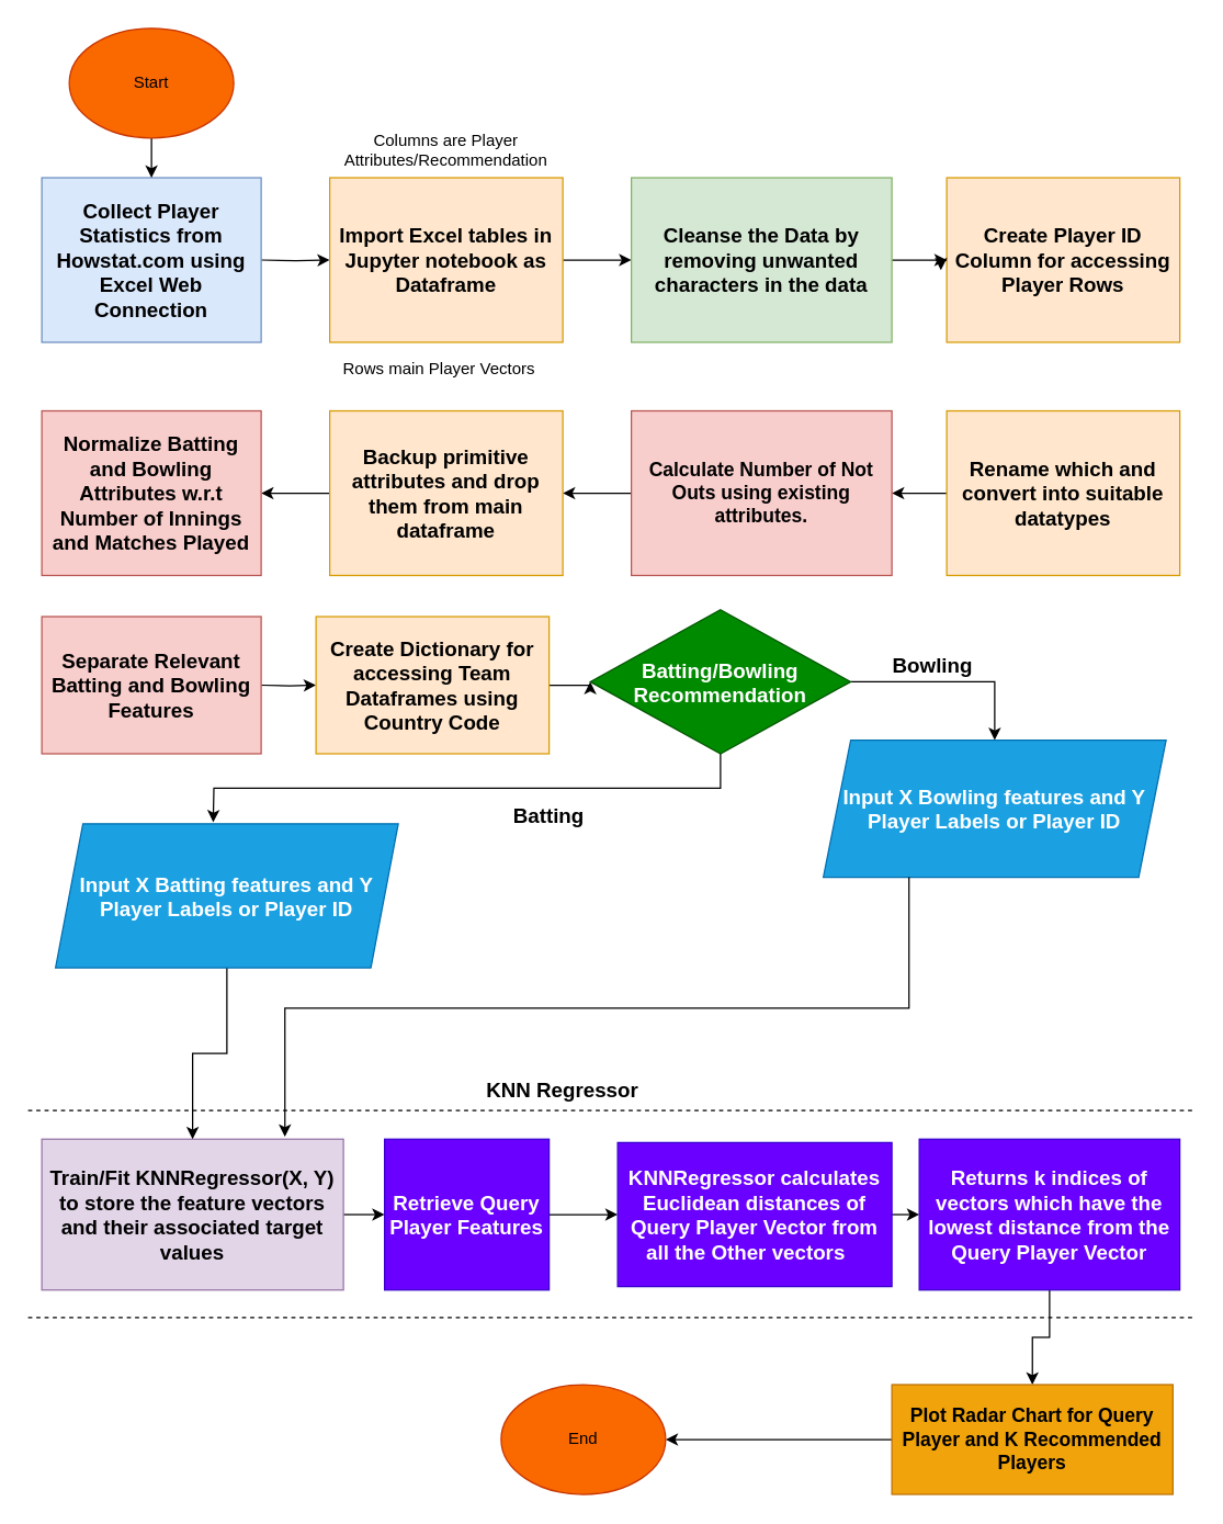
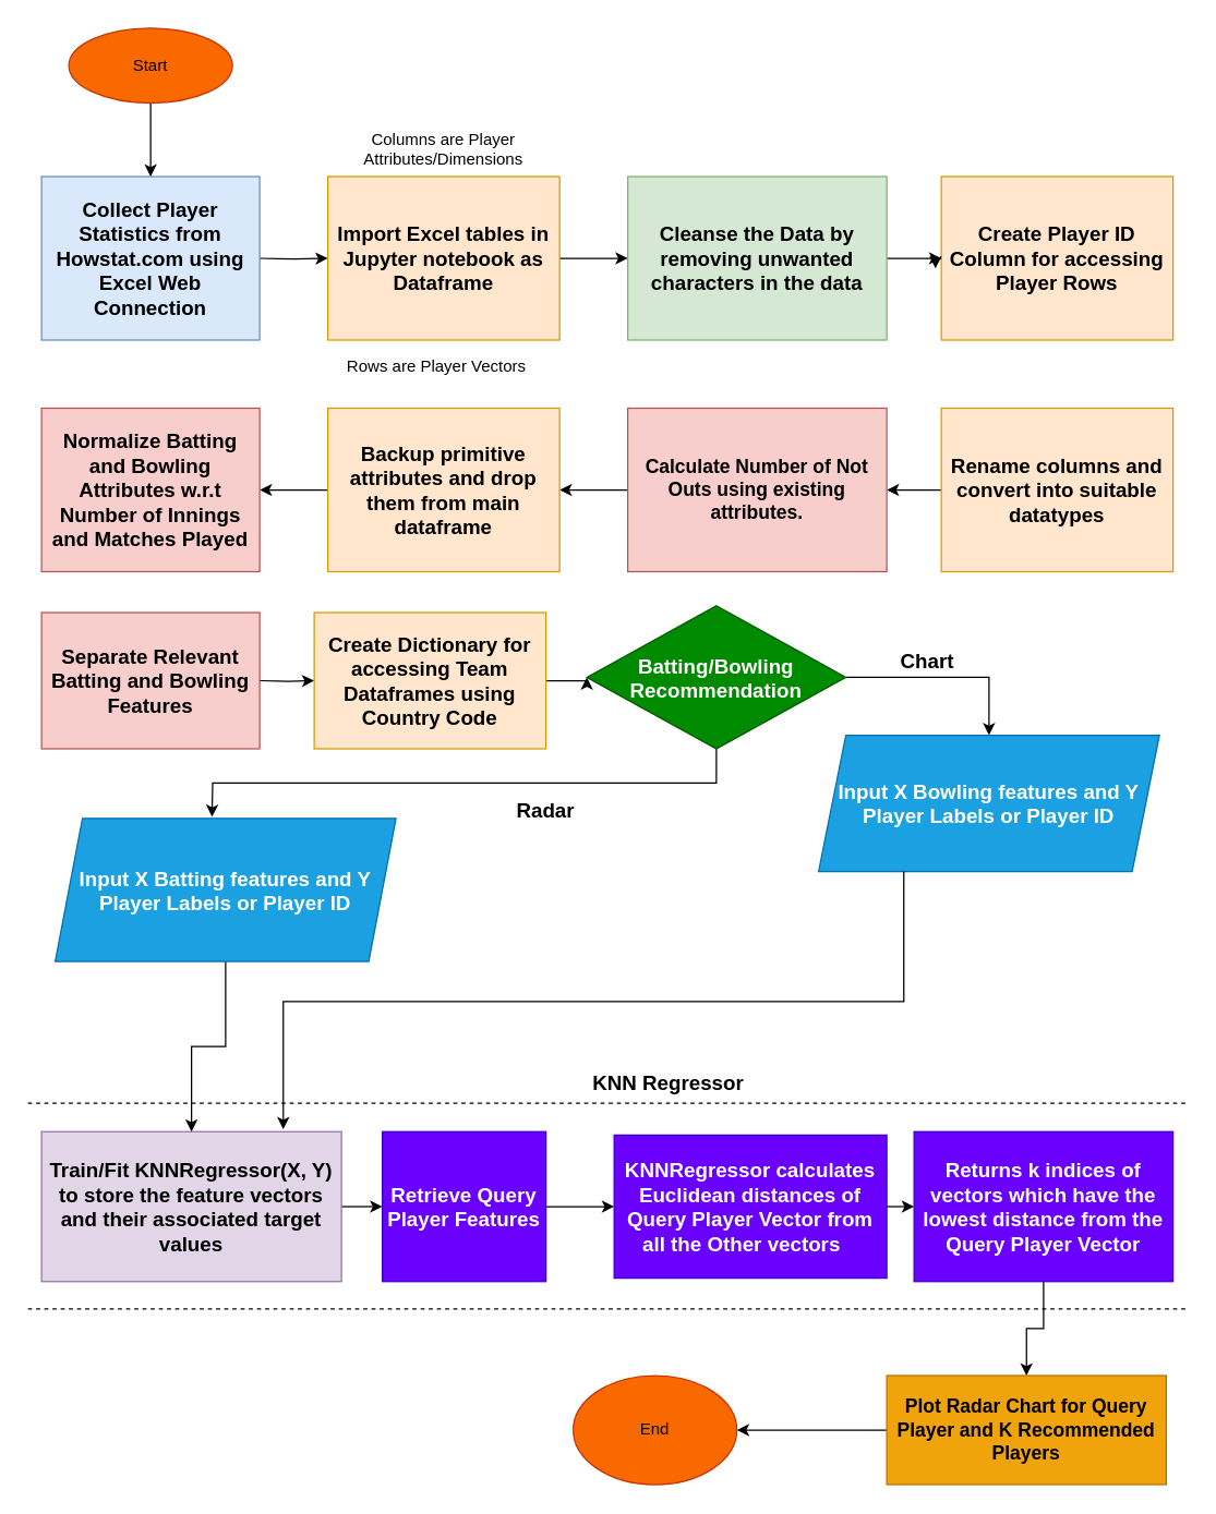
  <mxCell id="0" />
  <mxCell id="1" parent="0" />
  <mxCell id="2" style="edgeStyle=orthogonalEdgeStyle;rounded=0;orthogonalLoop=1;jettySize=auto;html=1;exitX=1;exitY=0.5;exitDx=0;exitDy=0;entryX=0;entryY=0.5;entryDx=0;entryDy=0;" edge="1" parent="1" target="5"><mxGeometry relative="1" as="geometry"><mxPoint x="190" y="189" as="sourcePoint" /></mxGeometry></mxCell>
  <mxCell id="3" value="&lt;b&gt;&lt;font style=&quot;font-size: 15px;&quot;&gt;Collect Player Statistics from Howstat.com using Excel Web Connection&lt;/font&gt;&lt;/b&gt;" style="rounded=0;whiteSpace=wrap;html=1;fillColor=#dae8fc;strokeColor=#6c8ebf;" vertex="1" parent="1"><mxGeometry x="30" y="129" width="160" height="120" as="geometry" /></mxCell>
  <mxCell id="4" style="edgeStyle=orthogonalEdgeStyle;rounded=0;orthogonalLoop=1;jettySize=auto;html=1;exitX=1;exitY=0.5;exitDx=0;exitDy=0;entryX=0;entryY=0.5;entryDx=0;entryDy=0;" edge="1" parent="1" source="5" target="7"><mxGeometry relative="1" as="geometry" /></mxCell>
  <mxCell id="5" value="&lt;b&gt;&lt;font style=&quot;font-size: 15px;&quot;&gt;Import Excel tables in Jupyter notebook as Dataframe&lt;/font&gt;&lt;/b&gt;" style="rounded=0;whiteSpace=wrap;html=1;fillColor=#ffe6cc;strokeColor=#d79b00;" vertex="1" parent="1"><mxGeometry x="240" y="129" width="170" height="120" as="geometry" /></mxCell>
  <mxCell id="6" style="edgeStyle=orthogonalEdgeStyle;rounded=0;orthogonalLoop=1;jettySize=auto;html=1;exitX=1;exitY=0.5;exitDx=0;exitDy=0;" edge="1" parent="1" source="7" target="8"><mxGeometry relative="1" as="geometry" /></mxCell>
  <mxCell id="7" value="&lt;b&gt;&lt;font style=&quot;font-size: 15px;&quot;&gt;Cleanse the Data by removing unwanted characters in the data&lt;/font&gt;&lt;/b&gt;" style="rounded=0;whiteSpace=wrap;html=1;fillColor=#d5e8d4;strokeColor=#82b366;" vertex="1" parent="1"><mxGeometry x="460" y="129" width="190" height="120" as="geometry" /></mxCell>
  <mxCell id="8" value="&lt;b&gt;&lt;font style=&quot;font-size: 15px;&quot;&gt;Create Player ID Column for accessing Player Rows&lt;/font&gt;&lt;/b&gt;" style="rounded=0;whiteSpace=wrap;html=1;fillColor=#ffe6cc;strokeColor=#d79b00;" vertex="1" parent="1"><mxGeometry x="690" y="129" width="170" height="120" as="geometry" /></mxCell>
  <mxCell id="9" style="edgeStyle=orthogonalEdgeStyle;rounded=0;orthogonalLoop=1;jettySize=auto;html=1;exitX=0;exitY=0.5;exitDx=0;exitDy=0;entryX=1;entryY=0.5;entryDx=0;entryDy=0;" edge="1" parent="1" source="10" target="15"><mxGeometry relative="1" as="geometry" /></mxCell>
- <mxCell id="10" value="&lt;b&gt;&lt;font style=&quot;font-size: 15px;&quot;&gt;Rename which and convert into suitable datatypes&lt;/font&gt;&lt;/b&gt;" style="rounded=0;whiteSpace=wrap;html=1;fillColor=#ffe6cc;strokeColor=#d79b00;" vertex="1" parent="1"><mxGeometry x="690" y="299" width="170" height="120" as="geometry" /></mxCell>
+ <mxCell id="10" value="&lt;b&gt;&lt;font style=&quot;font-size: 15px;&quot;&gt;Rename columns and convert into suitable datatypes&lt;/font&gt;&lt;/b&gt;" style="rounded=0;whiteSpace=wrap;html=1;fillColor=#ffe6cc;strokeColor=#d79b00;" vertex="1" parent="1"><mxGeometry x="690" y="299" width="170" height="120" as="geometry" /></mxCell>
  <mxCell id="11" style="edgeStyle=orthogonalEdgeStyle;rounded=0;orthogonalLoop=1;jettySize=auto;html=1;exitX=0;exitY=0.5;exitDx=0;exitDy=0;entryX=-0.025;entryY=0.562;entryDx=0;entryDy=0;entryPerimeter=0;" edge="1" parent="1" source="8" target="8"><mxGeometry relative="1" as="geometry" /></mxCell>
- <mxCell id="12" value="Columns are Player Attributes/Recommendation" style="text;html=1;strokeColor=none;fillColor=none;align=center;verticalAlign=middle;whiteSpace=wrap;rounded=0;" vertex="1" parent="1"><mxGeometry x="245" y="89" width="160" height="40" as="geometry" /></mxCell>
- <mxCell id="13" value="Rows main Player Vectors" style="text;html=1;strokeColor=none;fillColor=none;align=center;verticalAlign=middle;whiteSpace=wrap;rounded=0;" vertex="1" parent="1"><mxGeometry x="240" y="249" width="160" height="40" as="geometry" /></mxCell>
+ <mxCell id="12" value="Columns are Player Attributes/Dimensions" style="text;html=1;strokeColor=none;fillColor=none;align=center;verticalAlign=middle;whiteSpace=wrap;rounded=0;" vertex="1" parent="1"><mxGeometry x="245" y="89" width="160" height="40" as="geometry" /></mxCell>
+ <mxCell id="13" value="Rows are Player Vectors" style="text;html=1;strokeColor=none;fillColor=none;align=center;verticalAlign=middle;whiteSpace=wrap;rounded=0;" vertex="1" parent="1"><mxGeometry x="240" y="249" width="160" height="40" as="geometry" /></mxCell>
  <mxCell id="14" style="edgeStyle=orthogonalEdgeStyle;rounded=0;orthogonalLoop=1;jettySize=auto;html=1;exitX=0;exitY=0.5;exitDx=0;exitDy=0;entryX=1;entryY=0.5;entryDx=0;entryDy=0;" edge="1" parent="1" source="15" target="17"><mxGeometry relative="1" as="geometry" /></mxCell>
  <mxCell id="15" value="&lt;b&gt;&lt;font style=&quot;font-size: 14px;&quot;&gt;Calculate Number of Not Outs using existing attributes.&lt;/font&gt;&lt;/b&gt;" style="rounded=0;whiteSpace=wrap;html=1;fillColor=#f8cecc;strokeColor=#b85450;" vertex="1" parent="1"><mxGeometry x="460" y="299" width="190" height="120" as="geometry" /></mxCell>
  <mxCell id="16" style="edgeStyle=orthogonalEdgeStyle;rounded=0;orthogonalLoop=1;jettySize=auto;html=1;exitX=0;exitY=0.5;exitDx=0;exitDy=0;" edge="1" parent="1" source="17"><mxGeometry relative="1" as="geometry"><mxPoint x="190" y="359" as="targetPoint" /></mxGeometry></mxCell>
  <mxCell id="17" value="&lt;b&gt;&lt;font style=&quot;font-size: 15px;&quot;&gt;Backup primitive attributes and drop them from main dataframe&lt;/font&gt;&lt;/b&gt;" style="rounded=0;whiteSpace=wrap;html=1;fillColor=#ffe6cc;strokeColor=#d79b00;" vertex="1" parent="1"><mxGeometry x="240" y="299" width="170" height="120" as="geometry" /></mxCell>
  <mxCell id="18" style="edgeStyle=orthogonalEdgeStyle;rounded=0;orthogonalLoop=1;jettySize=auto;html=1;exitX=0.5;exitY=1;exitDx=0;exitDy=0;entryX=0.5;entryY=0;entryDx=0;entryDy=0;" edge="1" parent="1"><mxGeometry relative="1" as="geometry"><mxPoint x="110" y="498" as="sourcePoint" /><mxPoint x="110" y="528" as="targetPoint" /></mxGeometry></mxCell>
  <mxCell id="19" value="&lt;b&gt;&lt;font style=&quot;font-size: 15px;&quot;&gt;Normalize Batting and Bowling Attributes w.r.t Number of Innings and Matches Played&lt;/font&gt;&lt;/b&gt;" style="rounded=0;whiteSpace=wrap;html=1;fillColor=#f8cecc;strokeColor=#b85450;" vertex="1" parent="1"><mxGeometry x="30" y="299" width="160" height="120" as="geometry" /></mxCell>
  <mxCell id="20" style="edgeStyle=orthogonalEdgeStyle;rounded=0;orthogonalLoop=1;jettySize=auto;html=1;exitX=1;exitY=0.5;exitDx=0;exitDy=0;entryX=0;entryY=0.5;entryDx=0;entryDy=0;" edge="1" parent="1" target="23"><mxGeometry relative="1" as="geometry"><mxPoint x="190" y="499" as="sourcePoint" /></mxGeometry></mxCell>
  <mxCell id="21" value="&lt;b&gt;&lt;font style=&quot;font-size: 15px;&quot;&gt;Separate Relevant Batting and Bowling Features&lt;/font&gt;&lt;/b&gt;" style="rounded=0;whiteSpace=wrap;html=1;fillColor=#f8cecc;strokeColor=#b85450;" vertex="1" parent="1"><mxGeometry x="30" y="449" width="160" height="100" as="geometry" /></mxCell>
  <mxCell id="22" style="edgeStyle=orthogonalEdgeStyle;rounded=0;orthogonalLoop=1;jettySize=auto;html=1;exitX=1;exitY=0.5;exitDx=0;exitDy=0;entryX=0;entryY=0.5;entryDx=0;entryDy=0;" edge="1" parent="1" source="23" target="28"><mxGeometry relative="1" as="geometry" /></mxCell>
  <mxCell id="23" value="&lt;b&gt;&lt;font style=&quot;font-size: 15px;&quot;&gt;Create Dictionary for accessing Team Dataframes using Country Code&lt;/font&gt;&lt;/b&gt;" style="rounded=0;whiteSpace=wrap;html=1;fillColor=#ffe6cc;strokeColor=#d79b00;" vertex="1" parent="1"><mxGeometry x="230" y="449" width="170" height="100" as="geometry" /></mxCell>
  <mxCell id="24" style="edgeStyle=orthogonalEdgeStyle;rounded=0;orthogonalLoop=1;jettySize=auto;html=1;exitX=1;exitY=0.5;exitDx=0;exitDy=0;entryX=0;entryY=0.5;entryDx=0;entryDy=0;" edge="1" parent="1" source="25" target="35"><mxGeometry relative="1" as="geometry" /></mxCell>
  <mxCell id="25" value="&lt;b style=&quot;border-color: var(--border-color);&quot;&gt;&lt;font style=&quot;border-color: var(--border-color); font-size: 15px;&quot;&gt;Train/Fit KNNRegressor(X, Y) to&amp;nbsp;&lt;/font&gt;&lt;/b&gt;&lt;b style=&quot;border-color: var(--border-color);&quot;&gt;&lt;font style=&quot;border-color: var(--border-color); font-size: 15px;&quot;&gt;store the feature vectors and their associated target values&lt;/font&gt;&lt;/b&gt;&lt;b&gt;&lt;font style=&quot;font-size: 15px;&quot;&gt;&lt;br&gt;&lt;/font&gt;&lt;/b&gt;" style="rounded=0;whiteSpace=wrap;html=1;fillColor=#e1d5e7;strokeColor=#9673a6;" vertex="1" parent="1"><mxGeometry x="30" y="830" width="220" height="110" as="geometry" /></mxCell>
  <mxCell id="26" style="edgeStyle=orthogonalEdgeStyle;rounded=0;orthogonalLoop=1;jettySize=auto;html=1;exitX=1;exitY=0.5;exitDx=0;exitDy=0;entryX=0.5;entryY=0;entryDx=0;entryDy=0;" edge="1" parent="1" source="28" target="31"><mxGeometry relative="1" as="geometry" /></mxCell>
  <mxCell id="27" style="edgeStyle=orthogonalEdgeStyle;rounded=0;orthogonalLoop=1;jettySize=auto;html=1;exitX=0.5;exitY=1;exitDx=0;exitDy=0;entryX=0.5;entryY=0;entryDx=0;entryDy=0;" edge="1" parent="1" source="28"><mxGeometry relative="1" as="geometry"><mxPoint x="155" y="599" as="targetPoint" /></mxGeometry></mxCell>
  <mxCell id="28" value="&lt;b style=&quot;font-size: 15px;&quot;&gt;Batting/Bowling &lt;br&gt;Recommendation&lt;/b&gt;" style="rhombus;whiteSpace=wrap;html=1;fillColor=#008a00;fontColor=#ffffff;strokeColor=#005700;" vertex="1" parent="1"><mxGeometry x="430" y="444" width="190" height="105" as="geometry" /></mxCell>
  <mxCell id="29" style="edgeStyle=orthogonalEdgeStyle;rounded=0;orthogonalLoop=1;jettySize=auto;html=1;exitX=0.5;exitY=1;exitDx=0;exitDy=0;" edge="1" parent="1" source="30" target="25"><mxGeometry relative="1" as="geometry" /></mxCell>
  <mxCell id="30" value="&lt;b&gt;&lt;font style=&quot;font-size: 15px;&quot;&gt;Input X Batting features and Y Player Labels or Player ID&lt;/font&gt;&lt;/b&gt;" style="shape=parallelogram;perimeter=parallelogramPerimeter;whiteSpace=wrap;html=1;fixedSize=1;fillColor=#1ba1e2;fontColor=#ffffff;strokeColor=#006EAF;" vertex="1" parent="1"><mxGeometry x="40" y="600" width="250" height="105" as="geometry" /></mxCell>
  <mxCell id="31" value="&lt;b&gt;&lt;font style=&quot;font-size: 15px;&quot;&gt;Input X Bowling features and Y Player Labels or Player ID&lt;/font&gt;&lt;/b&gt;" style="shape=parallelogram;perimeter=parallelogramPerimeter;whiteSpace=wrap;html=1;fixedSize=1;fillColor=#1ba1e2;fontColor=#ffffff;strokeColor=#006EAF;" vertex="1" parent="1"><mxGeometry x="600" y="539" width="250" height="100" as="geometry" /></mxCell>
- <mxCell id="32" value="&lt;b&gt;&lt;font style=&quot;font-size: 15px;&quot;&gt;Batting&lt;/font&gt;&lt;/b&gt;" style="text;html=1;strokeColor=none;fillColor=none;align=center;verticalAlign=middle;whiteSpace=wrap;rounded=0;" vertex="1" parent="1"><mxGeometry x="370" y="579" width="60" height="30" as="geometry" /></mxCell>
- <mxCell id="33" value="&lt;b&gt;&lt;font style=&quot;font-size: 15px;&quot;&gt;Bowling&lt;/font&gt;&lt;/b&gt;" style="text;html=1;strokeColor=none;fillColor=none;align=center;verticalAlign=middle;whiteSpace=wrap;rounded=0;" vertex="1" parent="1"><mxGeometry x="650" y="469" width="60" height="30" as="geometry" /></mxCell>
+ <mxCell id="32" value="&lt;b&gt;&lt;font style=&quot;font-size: 15px;&quot;&gt;Radar&lt;/font&gt;&lt;/b&gt;" style="text;html=1;strokeColor=none;fillColor=none;align=center;verticalAlign=middle;whiteSpace=wrap;rounded=0;" vertex="1" parent="1"><mxGeometry x="370" y="579" width="60" height="30" as="geometry" /></mxCell>
+ <mxCell id="33" value="&lt;b&gt;&lt;font style=&quot;font-size: 15px;&quot;&gt;Chart&lt;/font&gt;&lt;/b&gt;" style="text;html=1;strokeColor=none;fillColor=none;align=center;verticalAlign=middle;whiteSpace=wrap;rounded=0;" vertex="1" parent="1"><mxGeometry x="650" y="469" width="60" height="30" as="geometry" /></mxCell>
  <mxCell id="34" style="edgeStyle=orthogonalEdgeStyle;rounded=0;orthogonalLoop=1;jettySize=auto;html=1;exitX=1;exitY=0.5;exitDx=0;exitDy=0;entryX=0;entryY=0.5;entryDx=0;entryDy=0;" edge="1" parent="1" source="35" target="37"><mxGeometry relative="1" as="geometry" /></mxCell>
  <mxCell id="35" value="&lt;b&gt;&lt;font style=&quot;font-size: 15px;&quot;&gt;Retrieve Query Player Features&lt;/font&gt;&lt;/b&gt;" style="rounded=0;whiteSpace=wrap;html=1;fillColor=#6a00ff;fontColor=#ffffff;strokeColor=#3700CC;" vertex="1" parent="1"><mxGeometry x="280" y="830" width="120" height="110" as="geometry" /></mxCell>
  <mxCell id="36" style="edgeStyle=orthogonalEdgeStyle;rounded=0;orthogonalLoop=1;jettySize=auto;html=1;exitX=1;exitY=0.5;exitDx=0;exitDy=0;entryX=0;entryY=0.5;entryDx=0;entryDy=0;" edge="1" parent="1" source="37" target="39"><mxGeometry relative="1" as="geometry" /></mxCell>
  <mxCell id="37" value="&lt;b&gt;&lt;font style=&quot;font-size: 15px;&quot;&gt;KNNRegressor calculates Euclidean distances of Query Player Vector from all the Other vectors&amp;nbsp; &amp;nbsp;&lt;/font&gt;&lt;/b&gt;" style="rounded=0;whiteSpace=wrap;html=1;fillColor=#6a00ff;fontColor=#ffffff;strokeColor=#3700CC;" vertex="1" parent="1"><mxGeometry x="450" y="832.5" width="200" height="105" as="geometry" /></mxCell>
  <mxCell id="38" style="edgeStyle=orthogonalEdgeStyle;rounded=0;orthogonalLoop=1;jettySize=auto;html=1;exitX=0.5;exitY=1;exitDx=0;exitDy=0;" edge="1" parent="1" source="39" target="44"><mxGeometry relative="1" as="geometry" /></mxCell>
  <mxCell id="39" value="&lt;b&gt;&lt;font style=&quot;font-size: 15px;&quot;&gt;Returns k indices of vectors which have the lowest distance from the Query Player Vector&lt;/font&gt;&lt;/b&gt;" style="rounded=0;whiteSpace=wrap;html=1;fillColor=#6a00ff;fontColor=#ffffff;strokeColor=#3700CC;" vertex="1" parent="1"><mxGeometry x="670" y="830" width="190" height="110" as="geometry" /></mxCell>
  <mxCell id="40" value="" style="endArrow=none;dashed=1;html=1;rounded=0;" edge="1" parent="1"><mxGeometry width="50" height="50" relative="1" as="geometry"><mxPoint y="809" as="sourcePoint" x="20" /><mxPoint x="870" y="809" as="targetPoint" /><Array as="points"><mxPoint x="385" y="809" /><mxPoint x="625" y="809" /></Array></mxGeometry></mxCell>
- <mxCell id="41" value="&lt;b&gt;&lt;font style=&quot;font-size: 15px;&quot;&gt;KNN Regressor&lt;/font&gt;&lt;/b&gt;" style="text;html=1;strokeColor=none;fillColor=none;align=center;verticalAlign=middle;whiteSpace=wrap;rounded=0;" vertex="1" parent="1"><mxGeometry x="255" y="779" width="310" height="30" as="geometry" /></mxCell>
+ <mxCell id="41" value="&lt;b&gt;&lt;font style=&quot;font-size: 15px;&quot;&gt;KNN Regressor&lt;/font&gt;&lt;/b&gt;" style="text;html=1;strokeColor=none;fillColor=none;align=center;verticalAlign=middle;whiteSpace=wrap;rounded=0;" vertex="1" parent="1"><mxGeometry x="335" y="779" width="310" height="30" as="geometry" /></mxCell>
  <mxCell id="42" value="" style="endArrow=none;dashed=1;html=1;rounded=0;" edge="1" parent="1"><mxGeometry width="50" height="50" relative="1" as="geometry"><mxPoint y="960" as="sourcePoint" x="20" /><mxPoint x="870" y="960" as="targetPoint" /><Array as="points"><mxPoint x="380" y="960" /><mxPoint x="620" y="960" /></Array></mxGeometry></mxCell>
  <mxCell id="43" style="edgeStyle=orthogonalEdgeStyle;rounded=0;orthogonalLoop=1;jettySize=auto;html=1;exitX=0;exitY=0.5;exitDx=0;exitDy=0;entryX=1;entryY=0.5;entryDx=0;entryDy=0;" edge="1" parent="1" source="44" target="45"><mxGeometry relative="1" as="geometry" /></mxCell>
  <mxCell id="44" value="&lt;b&gt;&lt;font style=&quot;font-size: 14px;&quot;&gt;Plot Radar Chart for Query Player and K Recommended Players&lt;/font&gt;&lt;/b&gt;" style="rounded=0;whiteSpace=wrap;html=1;fillColor=#f0a30a;fontColor=#000000;strokeColor=#BD7000;" vertex="1" parent="1"><mxGeometry x="650" y="1009" width="205" height="80" as="geometry" /></mxCell>
- <mxCell id="45" value="End" style="ellipse;whiteSpace=wrap;html=1;fillColor=#fa6800;fontColor=#000000;strokeColor=#C73500;" vertex="1" parent="1"><mxGeometry x="365" y="1009" width="120" height="80" as="geometry" /></mxCell>
+ <mxCell id="45" value="End" style="ellipse;whiteSpace=wrap;html=1;fillColor=#fa6800;fontColor=#000000;strokeColor=#C73500;" vertex="1" parent="1"><mxGeometry x="420" y="1009" width="120" height="80" as="geometry" /></mxCell>
  <mxCell id="46" value="" style="edgeStyle=orthogonalEdgeStyle;rounded=0;orthogonalLoop=1;jettySize=auto;html=1;" edge="1" parent="1" source="47" target="3"><mxGeometry relative="1" as="geometry" /></mxCell>
- <mxCell id="47" value="Start" style="ellipse;whiteSpace=wrap;html=1;fillColor=#fa6800;fontColor=#000000;strokeColor=#C73500;" vertex="1" parent="1"><mxGeometry x="50" y="20" width="120" height="80" as="geometry" /></mxCell>
+ <mxCell id="47" value="Start" style="ellipse;whiteSpace=wrap;html=1;fillColor=#fa6800;fontColor=#000000;strokeColor=#C73500;" vertex="1" parent="1"><mxGeometry x="50" y="20" width="120" height="55" as="geometry" /></mxCell>
  <mxCell id="48" style="edgeStyle=orthogonalEdgeStyle;rounded=0;orthogonalLoop=1;jettySize=auto;html=1;exitX=0.25;exitY=1;exitDx=0;exitDy=0;entryX=0.806;entryY=-0.016;entryDx=0;entryDy=0;entryPerimeter=0;" edge="1" parent="1" source="31" target="25"><mxGeometry relative="1" as="geometry" /></mxCell>
